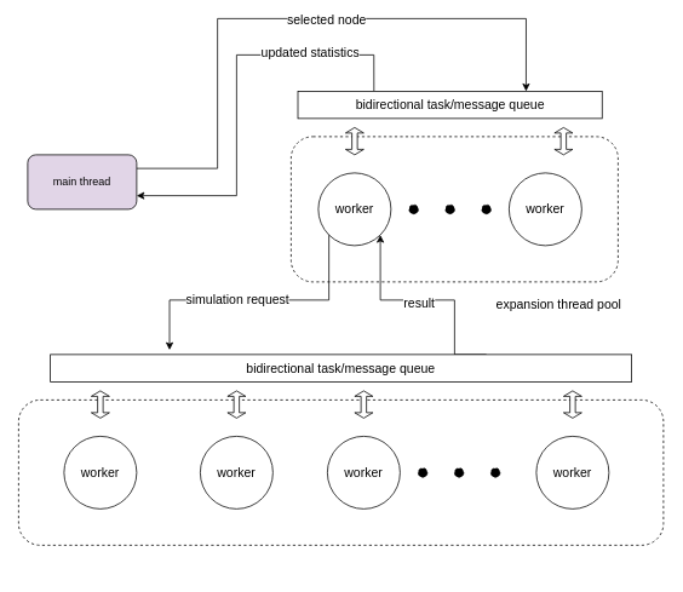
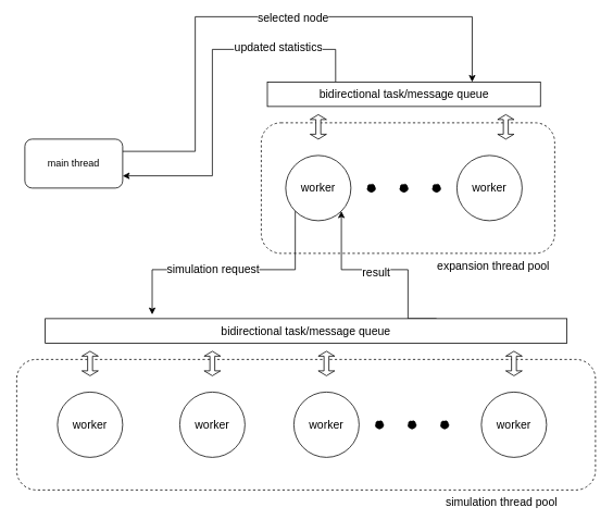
  <mxCell id="0" />
  <mxCell id="1" parent="0" />
  <mxCell id="2" value="" style="rounded=1;whiteSpace=wrap;html=1;fillColor=none;dashed=1;" vertex="1" parent="1"><mxGeometry x="20" y="440" width="710" height="160" as="geometry" /></mxCell>
  <mxCell id="3" style="edgeStyle=orthogonalEdgeStyle;rounded=0;orthogonalLoop=1;jettySize=auto;html=1;exitX=1;exitY=0.25;exitDx=0;exitDy=0;entryX=0.75;entryY=0;entryDx=0;entryDy=0;" edge="1" parent="1" source="5" target="32"><mxGeometry relative="1" as="geometry"><Array as="points"><mxPoint x="239" y="185" /><mxPoint x="239" y="20" /><mxPoint x="579" y="20" /></Array></mxGeometry></mxCell>
  <mxCell id="4" value="&lt;span style=&quot;font-size: 14px&quot;&gt;selected node&lt;/span&gt;" style="edgeLabel;html=1;align=center;verticalAlign=middle;resizable=0;points=[];" vertex="1" connectable="0" parent="3"><mxGeometry x="0.107" y="-1" relative="1" as="geometry"><mxPoint as="offset" /></mxGeometry></mxCell>
- <mxCell id="5" value="main thread" style="rounded=1;whiteSpace=wrap;html=1;fillColor=#e1d5e7;" vertex="1" parent="1"><mxGeometry x="30" y="170" width="120" height="60" as="geometry" /></mxCell>
+ <mxCell id="5" value="main thread" style="rounded=1;whiteSpace=wrap;html=1;" vertex="1" parent="1"><mxGeometry x="30" y="170" width="120" height="60" as="geometry" /></mxCell>
  <mxCell id="6" value="&lt;font style=&quot;font-size: 14px&quot;&gt;worker&lt;/font&gt;" style="ellipse;whiteSpace=wrap;html=1;aspect=fixed;" vertex="1" parent="1"><mxGeometry x="70" y="480" width="80" height="80" as="geometry" /></mxCell>
  <mxCell id="7" value="&lt;font style=&quot;font-size: 14px&quot;&gt;worker&lt;/font&gt;" style="ellipse;whiteSpace=wrap;html=1;aspect=fixed;" vertex="1" parent="1"><mxGeometry x="220" y="480" width="80" height="80" as="geometry" /></mxCell>
  <mxCell id="8" value="&lt;font style=&quot;font-size: 14px&quot;&gt;worker&lt;/font&gt;" style="ellipse;whiteSpace=wrap;html=1;aspect=fixed;" vertex="1" parent="1"><mxGeometry x="590" y="480" width="80" height="80" as="geometry" /></mxCell>
  <mxCell id="9" value="&lt;font style=&quot;font-size: 14px&quot;&gt;worker&lt;/font&gt;" style="ellipse;whiteSpace=wrap;html=1;aspect=fixed;" vertex="1" parent="1"><mxGeometry x="360" y="480" width="80" height="80" as="geometry" /></mxCell>
  <mxCell id="10" value="" style="ellipse;whiteSpace=wrap;html=1;aspect=fixed;dashed=1;fillColor=#000000;strokeColor=#000000;" vertex="1" parent="1"><mxGeometry x="500" y="515" width="10" height="10" as="geometry" /></mxCell>
  <mxCell id="11" value="" style="ellipse;whiteSpace=wrap;html=1;aspect=fixed;dashed=1;fillColor=#000000;strokeColor=#000000;" vertex="1" parent="1"><mxGeometry x="460" y="515" width="10" height="10" as="geometry" /></mxCell>
  <mxCell id="12" value="" style="ellipse;whiteSpace=wrap;html=1;aspect=fixed;dashed=1;fillColor=#000000;strokeColor=#000000;" vertex="1" parent="1"><mxGeometry x="540" y="515" width="10" height="10" as="geometry" /></mxCell>
+ <mxCell id="13" value="&lt;font style=&quot;font-size: 14px&quot;&gt;simulation thread pool&lt;/font&gt;" style="text;html=1;strokeColor=none;fillColor=none;align=center;verticalAlign=middle;whiteSpace=wrap;rounded=0;dashed=1;" vertex="1" parent="1"><mxGeometry x="530" y="600" width="170" height="30" as="geometry" /></mxCell>
  <mxCell id="14" style="edgeStyle=orthogonalEdgeStyle;rounded=0;orthogonalLoop=1;jettySize=auto;html=1;exitX=0.75;exitY=0;exitDx=0;exitDy=0;entryX=1;entryY=1;entryDx=0;entryDy=0;" edge="1" parent="1" source="16" target="25"><mxGeometry relative="1" as="geometry"><Array as="points"><mxPoint x="500" y="390" /><mxPoint x="500" y="330" /><mxPoint x="418" y="330" /></Array></mxGeometry></mxCell>
  <mxCell id="15" value="&lt;font style=&quot;font-size: 14px&quot;&gt;result&lt;br&gt;&lt;/font&gt;" style="edgeLabel;html=1;align=center;verticalAlign=middle;resizable=0;points=[];" vertex="1" connectable="0" parent="14"><mxGeometry x="-0.066" y="2" relative="1" as="geometry"><mxPoint x="-19" as="offset" /></mxGeometry></mxCell>
  <mxCell id="16" value="&lt;font style=&quot;font-size: 14px&quot;&gt;bidirectional task/message queue&lt;/font&gt;" style="rounded=0;whiteSpace=wrap;html=1;strokeColor=#000000;fillColor=#FFFFFF;" vertex="1" parent="1"><mxGeometry x="55" y="390" width="640" height="30" as="geometry" /></mxCell>
  <mxCell id="17" value="" style="shape=doubleArrow;direction=south;whiteSpace=wrap;html=1;strokeColor=#000000;fillColor=#FFFFFF;" vertex="1" parent="1"><mxGeometry x="100" y="430" width="20" height="30" as="geometry" /></mxCell>
  <mxCell id="18" value="" style="shape=doubleArrow;direction=south;whiteSpace=wrap;html=1;strokeColor=#000000;fillColor=#FFFFFF;" vertex="1" parent="1"><mxGeometry x="250" y="430" width="20" height="30" as="geometry" /></mxCell>
  <mxCell id="19" value="" style="shape=doubleArrow;direction=south;whiteSpace=wrap;html=1;strokeColor=#000000;fillColor=#FFFFFF;" vertex="1" parent="1"><mxGeometry x="390" y="430" width="20" height="30" as="geometry" /></mxCell>
  <mxCell id="20" value="" style="shape=doubleArrow;direction=south;whiteSpace=wrap;html=1;strokeColor=#000000;fillColor=#FFFFFF;" vertex="1" parent="1"><mxGeometry x="620" y="430" width="20" height="30" as="geometry" /></mxCell>
  <mxCell id="21" value="" style="rounded=1;whiteSpace=wrap;html=1;fillColor=none;dashed=1;" vertex="1" parent="1"><mxGeometry x="320" y="150" width="360" height="160" as="geometry" /></mxCell>
  <mxCell id="22" value="&lt;font style=&quot;font-size: 14px&quot;&gt;worker&lt;/font&gt;" style="ellipse;whiteSpace=wrap;html=1;aspect=fixed;" vertex="1" parent="1"><mxGeometry x="560" y="190" width="80" height="80" as="geometry" /></mxCell>
  <mxCell id="23" style="edgeStyle=orthogonalEdgeStyle;rounded=0;orthogonalLoop=1;jettySize=auto;html=1;exitX=0;exitY=1;exitDx=0;exitDy=0;entryX=0.205;entryY=-0.167;entryDx=0;entryDy=0;entryPerimeter=0;" edge="1" parent="1" source="25" target="16"><mxGeometry relative="1" as="geometry" /></mxCell>
  <mxCell id="24" value="&lt;font style=&quot;font-size: 14px&quot;&gt;simulation request&lt;br&gt;&lt;/font&gt;" style="edgeLabel;html=1;align=center;verticalAlign=middle;resizable=0;points=[];" vertex="1" connectable="0" parent="23"><mxGeometry x="-0.177" y="-1" relative="1" as="geometry"><mxPoint x="-49" as="offset" /></mxGeometry></mxCell>
  <mxCell id="25" value="&lt;font style=&quot;font-size: 14px&quot;&gt;worker&lt;/font&gt;" style="ellipse;whiteSpace=wrap;html=1;aspect=fixed;" vertex="1" parent="1"><mxGeometry x="350" y="190" width="80" height="80" as="geometry" /></mxCell>
  <mxCell id="26" value="" style="ellipse;whiteSpace=wrap;html=1;aspect=fixed;dashed=1;fillColor=#000000;strokeColor=#000000;" vertex="1" parent="1"><mxGeometry x="490" y="225" width="10" height="10" as="geometry" /></mxCell>
  <mxCell id="27" value="" style="ellipse;whiteSpace=wrap;html=1;aspect=fixed;dashed=1;fillColor=#000000;strokeColor=#000000;" vertex="1" parent="1"><mxGeometry x="450" y="225" width="10" height="10" as="geometry" /></mxCell>
  <mxCell id="28" value="" style="ellipse;whiteSpace=wrap;html=1;aspect=fixed;dashed=1;fillColor=#000000;strokeColor=#000000;" vertex="1" parent="1"><mxGeometry x="530" y="225" width="10" height="10" as="geometry" /></mxCell>
- <mxCell id="29" value="&lt;font style=&quot;font-size: 14px&quot;&gt;expansion thread pool&lt;/font&gt;" style="text;html=1;strokeColor=none;fillColor=none;align=center;verticalAlign=middle;whiteSpace=wrap;rounded=0;dashed=1;" vertex="1" parent="1"><mxGeometry x="530" y="320" width="170" height="30" as="geometry" /></mxCell>
+ <mxCell id="29" value="&lt;font style=&quot;font-size: 14px&quot;&gt;expansion thread pool&lt;/font&gt;" style="text;html=1;strokeColor=none;fillColor=none;align=center;verticalAlign=middle;whiteSpace=wrap;rounded=0;dashed=1;" vertex="1" parent="1"><mxGeometry x="520" y="310" width="170" height="30" as="geometry" /></mxCell>
  <mxCell id="30" style="edgeStyle=orthogonalEdgeStyle;rounded=0;orthogonalLoop=1;jettySize=auto;html=1;exitX=0.25;exitY=0;exitDx=0;exitDy=0;entryX=1;entryY=0.75;entryDx=0;entryDy=0;" edge="1" parent="1" source="32" target="5"><mxGeometry relative="1" as="geometry"><Array as="points"><mxPoint x="411" y="60" /><mxPoint x="260" y="60" /><mxPoint x="260" y="215" /></Array></mxGeometry></mxCell>
  <mxCell id="31" value="&lt;font style=&quot;font-size: 14px&quot;&gt;updated statistics&lt;/font&gt;" style="edgeLabel;html=1;align=center;verticalAlign=middle;resizable=0;points=[];" vertex="1" connectable="0" parent="30"><mxGeometry x="-0.46" y="-3" relative="1" as="geometry"><mxPoint x="12" as="offset" /></mxGeometry></mxCell>
  <mxCell id="32" value="&lt;font style=&quot;font-size: 14px&quot;&gt;bidirectional task/message queue&lt;/font&gt;" style="rounded=0;whiteSpace=wrap;html=1;strokeColor=#000000;fillColor=#FFFFFF;" vertex="1" parent="1"><mxGeometry x="327.5" y="100" width="335" height="30" as="geometry" /></mxCell>
  <mxCell id="33" value="" style="shape=doubleArrow;direction=south;whiteSpace=wrap;html=1;strokeColor=#000000;fillColor=#FFFFFF;" vertex="1" parent="1"><mxGeometry x="380" y="140" width="20" height="30" as="geometry" /></mxCell>
  <mxCell id="34" value="" style="shape=doubleArrow;direction=south;whiteSpace=wrap;html=1;strokeColor=#000000;fillColor=#FFFFFF;" vertex="1" parent="1"><mxGeometry x="610" y="140" width="20" height="30" as="geometry" /></mxCell>
